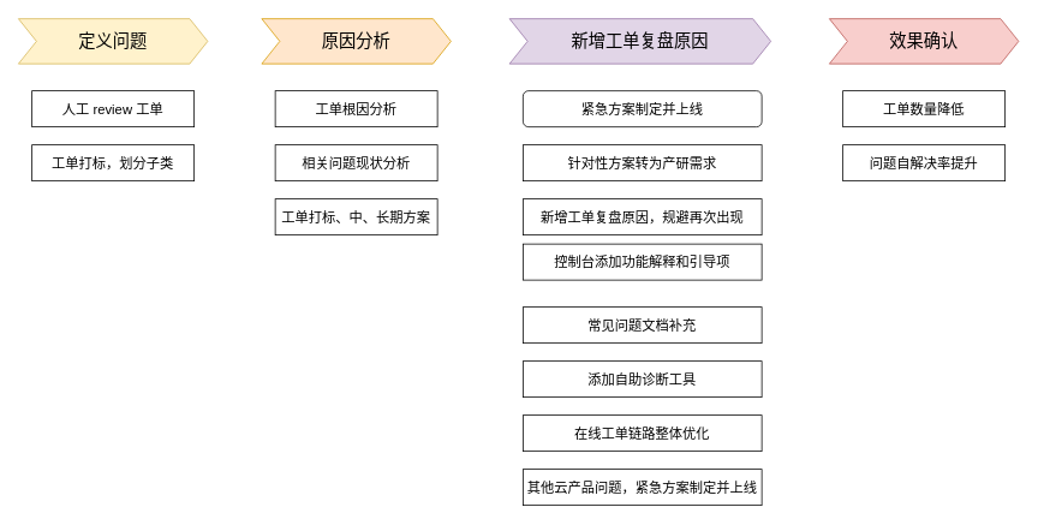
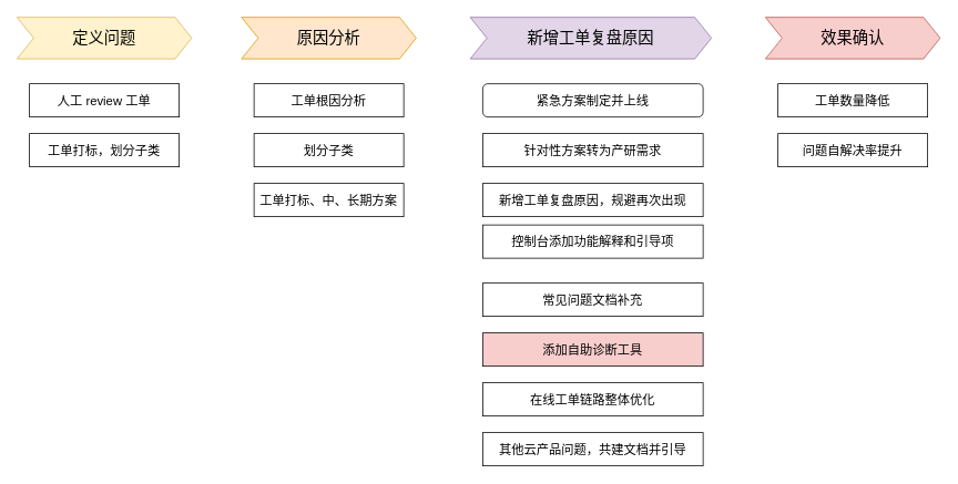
  <mxCell id="0" />
  <mxCell id="1" parent="0" />
  <mxCell id="2" value="&lt;font style=&quot;font-size: 19px;&quot;&gt;定义问题&lt;/font&gt;" style="shape=step;perimeter=stepPerimeter;whiteSpace=wrap;html=1;fixedSize=1;fillColor=#fff2cc;strokeColor=#d6b656;" vertex="1" parent="1"><mxGeometry x="20" y="20" width="210" height="50" as="geometry" /></mxCell>
  <mxCell id="3" value="&lt;font style=&quot;font-size: 19px;&quot;&gt;原因分析&lt;/font&gt;" style="shape=step;perimeter=stepPerimeter;whiteSpace=wrap;html=1;fixedSize=1;fillColor=#ffe6cc;strokeColor=#d79b00;" vertex="1" parent="1"><mxGeometry x="290" y="20" width="210" height="50" as="geometry" /></mxCell>
  <mxCell id="4" value="&lt;span style=&quot;font-size: 19px;&quot;&gt;新增工单复盘原因&lt;/span&gt;" style="shape=step;perimeter=stepPerimeter;whiteSpace=wrap;html=1;fixedSize=1;fillColor=#e1d5e7;strokeColor=#9673a6;" vertex="1" parent="1"><mxGeometry x="565" y="20" width="290" height="50" as="geometry" /></mxCell>
  <mxCell id="5" value="&lt;span style=&quot;font-size: 19px;&quot;&gt;效果确认&lt;/span&gt;" style="shape=step;perimeter=stepPerimeter;whiteSpace=wrap;html=1;fixedSize=1;fillColor=#f8cecc;strokeColor=#b85450;" vertex="1" parent="1"><mxGeometry x="920" y="20" width="210" height="50" as="geometry" /></mxCell>
  <mxCell id="6" value="人工 review 工单" style="rounded=0;whiteSpace=wrap;html=1;fontSize=15;align=center;glass=0;" vertex="1" parent="1"><mxGeometry x="35" y="100" width="180" height="40" as="geometry" /></mxCell>
  <mxCell id="7" value="工单打标，划分子类" style="rounded=0;whiteSpace=wrap;html=1;fontSize=15;align=center;glass=0;" vertex="1" parent="1"><mxGeometry x="35" y="160" width="180" height="40" as="geometry" /></mxCell>
  <mxCell id="8" value="工单根因分析" style="rounded=0;whiteSpace=wrap;html=1;fontSize=15;align=center;glass=0;" vertex="1" parent="1"><mxGeometry x="305" y="100" width="180" height="40" as="geometry" /></mxCell>
- <mxCell id="9" value="相关问题现状分析" style="rounded=0;whiteSpace=wrap;html=1;fontSize=15;align=center;glass=0;" vertex="1" parent="1"><mxGeometry x="305" y="160" width="180" height="40" as="geometry" /></mxCell>
+ <mxCell id="9" value="划分子类" style="rounded=0;whiteSpace=wrap;html=1;fontSize=15;align=center;glass=0;" vertex="1" parent="1"><mxGeometry x="305" y="160" width="180" height="40" as="geometry" /></mxCell>
  <mxCell id="10" value="紧急方案制定并上线" style="whiteSpace=wrap;html=1;fontSize=15;align=center;glass=0;rounded=1;" vertex="1" parent="1"><mxGeometry x="580" y="100" width="265" height="40" as="geometry" /></mxCell>
  <mxCell id="11" value="针对性方案转为产研需求" style="rounded=0;whiteSpace=wrap;html=1;fontSize=15;align=center;glass=0;" vertex="1" parent="1"><mxGeometry x="580" y="160" width="265" height="40" as="geometry" /></mxCell>
  <mxCell id="12" value="工单打标、中、长期方案" style="rounded=0;whiteSpace=wrap;html=1;fontSize=15;align=center;glass=0;" vertex="1" parent="1"><mxGeometry x="305" y="220" width="180" height="40" as="geometry" /></mxCell>
  <mxCell id="13" value="新增工单复盘原因，规避再次出现" style="rounded=0;whiteSpace=wrap;html=1;fontSize=15;align=center;glass=0;" vertex="1" parent="1"><mxGeometry x="580" y="220" width="265" height="40" as="geometry" /></mxCell>
  <mxCell id="14" value="控制台添加功能解释和引导项" style="rounded=0;whiteSpace=wrap;html=1;fontSize=15;align=center;glass=0;" vertex="1" parent="1"><mxGeometry x="580" y="270" width="265" height="40" as="geometry" /></mxCell>
  <mxCell id="15" value="常见问题文档补充" style="rounded=0;whiteSpace=wrap;html=1;fontSize=15;align=center;glass=0;" vertex="1" parent="1"><mxGeometry x="580" y="340" width="265" height="40" as="geometry" /></mxCell>
- <mxCell id="16" value="其他云产品问题，紧急方案制定并上线" style="rounded=0;whiteSpace=wrap;html=1;fontSize=15;align=center;glass=0;" vertex="1" parent="1"><mxGeometry x="580" y="520" width="265" height="40" as="geometry" /></mxCell>
- <mxCell id="17" value="添加自助诊断工具" style="rounded=0;whiteSpace=wrap;html=1;fontSize=15;align=center;glass=0;" vertex="1" parent="1"><mxGeometry x="580" y="400" width="265" height="40" as="geometry" /></mxCell>
+ <mxCell id="16" value="其他云产品问题，共建文档并引导" style="rounded=0;whiteSpace=wrap;html=1;fontSize=15;align=center;glass=0;" vertex="1" parent="1"><mxGeometry x="580" y="520" width="265" height="40" as="geometry" /></mxCell>
+ <mxCell id="17" value="添加自助诊断工具" style="rounded=0;whiteSpace=wrap;html=1;fontSize=15;align=center;glass=0;fillColor=#f8cecc;" vertex="1" parent="1"><mxGeometry x="580" y="400" width="265" height="40" as="geometry" /></mxCell>
  <mxCell id="18" value="在线工单链路整体优化" style="rounded=0;whiteSpace=wrap;html=1;fontSize=15;align=center;glass=0;" vertex="1" parent="1"><mxGeometry x="580" y="460" width="265" height="40" as="geometry" /></mxCell>
  <mxCell id="19" value="工单数量降低" style="rounded=0;whiteSpace=wrap;html=1;fontSize=15;align=center;glass=0;" vertex="1" parent="1"><mxGeometry x="935" y="100" width="180" height="40" as="geometry" /></mxCell>
  <mxCell id="20" value="问题自解决率提升" style="rounded=0;whiteSpace=wrap;html=1;fontSize=15;align=center;glass=0;" vertex="1" parent="1"><mxGeometry x="935" y="160" width="180" height="40" as="geometry" /></mxCell>
